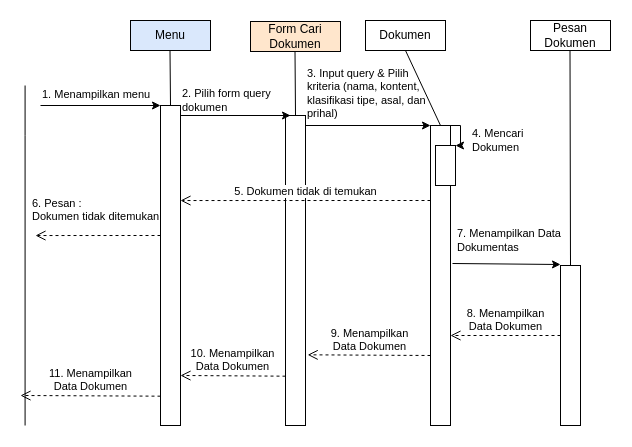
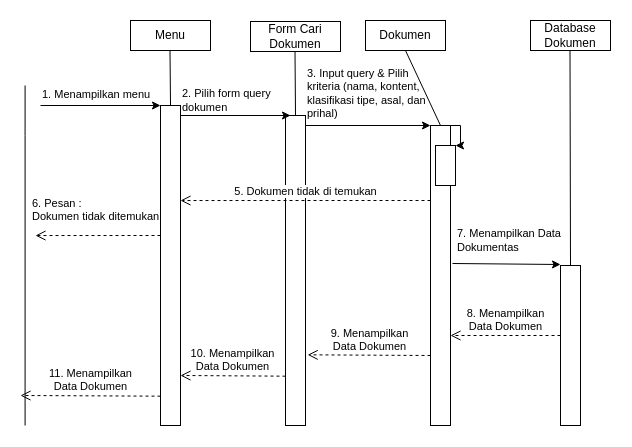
  <mxCell id="0" />
  <mxCell id="1" parent="0" />
- <mxCell id="2" value="Menu" style="rounded=0;whiteSpace=wrap;html=1;fillColor=#dae8fc;" vertex="1" parent="1"><mxGeometry x="130" y="20" width="80" height="30" as="geometry" /></mxCell>
- <mxCell id="3" value="Form Cari Dokumen" style="rounded=0;whiteSpace=wrap;html=1;fillColor=#ffe6cc;" vertex="1" parent="1"><mxGeometry x="250" y="21" width="90" height="30" as="geometry" /></mxCell>
+ <mxCell id="2" value="Menu" style="rounded=0;whiteSpace=wrap;html=1;" vertex="1" parent="1"><mxGeometry x="130" y="20" width="80" height="30" as="geometry" /></mxCell>
+ <mxCell id="3" value="Form Cari Dokumen" style="rounded=0;whiteSpace=wrap;html=1;" vertex="1" parent="1"><mxGeometry x="250" y="21" width="90" height="30" as="geometry" /></mxCell>
  <mxCell id="4" value="Dokumen" style="rounded=0;whiteSpace=wrap;html=1;" vertex="1" parent="1"><mxGeometry x="365" y="20" width="80" height="30" as="geometry" /></mxCell>
- <mxCell id="5" value="Pesan Dokumen" style="rounded=0;whiteSpace=wrap;html=1;" vertex="1" parent="1"><mxGeometry x="530" y="20" width="80" height="30" as="geometry" /></mxCell>
+ <mxCell id="5" value="Database Dokumen" style="rounded=0;whiteSpace=wrap;html=1;" vertex="1" parent="1"><mxGeometry x="530" y="20" width="80" height="30" as="geometry" /></mxCell>
  <mxCell id="6" value="" style="rounded=0;whiteSpace=wrap;html=1;" vertex="1" parent="1"><mxGeometry x="160" y="105" width="20" height="320" as="geometry" /></mxCell>
  <mxCell id="7" value="" style="rounded=0;whiteSpace=wrap;html=1;" vertex="1" parent="1"><mxGeometry x="285" y="115" width="20" height="310" as="geometry" /></mxCell>
  <mxCell id="8" style="edgeStyle=orthogonalEdgeStyle;rounded=0;orthogonalLoop=1;jettySize=auto;html=1;exitX=1;exitY=0;exitDx=0;exitDy=0;entryX=1;entryY=0;entryDx=0;entryDy=0;fontSize=11;" edge="1" parent="1" source="9" target="25"><mxGeometry relative="1" as="geometry"><Array as="points"><mxPoint x="460" y="125" /></Array></mxGeometry></mxCell>
  <mxCell id="9" value="" style="rounded=0;whiteSpace=wrap;html=1;" vertex="1" parent="1"><mxGeometry x="430" y="125" width="20" height="300" as="geometry" /></mxCell>
  <mxCell id="10" value="" style="rounded=0;whiteSpace=wrap;html=1;" vertex="1" parent="1"><mxGeometry x="560" y="265" width="20" height="160" as="geometry" /></mxCell>
  <mxCell id="11" value="" style="endArrow=none;html=1;rounded=0;exitX=0.5;exitY=1;exitDx=0;exitDy=0;entryX=0.5;entryY=0;entryDx=0;entryDy=0;" edge="1" parent="1" source="4" target="9"><mxGeometry width="50" height="50" relative="1" as="geometry"><mxPoint x="370" y="375" as="sourcePoint" /><mxPoint x="460" y="245" as="targetPoint" /></mxGeometry></mxCell>
  <mxCell id="12" value="" style="endArrow=none;html=1;rounded=0;exitX=0.5;exitY=1;exitDx=0;exitDy=0;entryX=0.5;entryY=0;entryDx=0;entryDy=0;" edge="1" parent="1" target="10"><mxGeometry width="50" height="50" relative="1" as="geometry"><mxPoint x="569.5" y="50" as="sourcePoint" /><mxPoint x="569.5" y="145" as="targetPoint" /></mxGeometry></mxCell>
  <mxCell id="13" value="" style="endArrow=none;html=1;rounded=0;exitX=0.5;exitY=1;exitDx=0;exitDy=0;entryX=0.5;entryY=0;entryDx=0;entryDy=0;" edge="1" parent="1" target="7"><mxGeometry width="50" height="50" relative="1" as="geometry"><mxPoint x="294.5" y="51" as="sourcePoint" /><mxPoint x="295" y="125" as="targetPoint" /></mxGeometry></mxCell>
  <mxCell id="14" value="" style="endArrow=none;html=1;rounded=0;exitX=0.5;exitY=1;exitDx=0;exitDy=0;" edge="1" parent="1"><mxGeometry width="50" height="50" relative="1" as="geometry"><mxPoint x="169.5" y="50" as="sourcePoint" /><mxPoint x="170" y="105" as="targetPoint" /></mxGeometry></mxCell>
  <mxCell id="15" value="1. Menampilkan menu" style="text;html=1;strokeColor=none;fillColor=none;align=left;verticalAlign=middle;whiteSpace=wrap;rounded=0;fontSize=11;" vertex="1" parent="1"><mxGeometry x="40" y="79" width="130" height="30" as="geometry" /></mxCell>
  <mxCell id="16" value="2. Pilih form query dokumen" style="text;html=1;strokeColor=none;fillColor=none;align=left;verticalAlign=middle;whiteSpace=wrap;rounded=0;fontSize=11;" vertex="1" parent="1"><mxGeometry x="180" y="85" width="130" height="30" as="geometry" /></mxCell>
- <mxCell id="17" value="&lt;div style=&quot;font-size: 11px;&quot;&gt;&lt;span style=&quot;font-size: 11px;&quot;&gt;4. Mencari&amp;nbsp;&lt;/span&gt;&lt;/div&gt;&lt;div style=&quot;font-size: 11px;&quot;&gt;&lt;span style=&quot;font-size: 11px;&quot;&gt;Dokumen&lt;/span&gt;&lt;/div&gt;" style="text;html=1;strokeColor=none;fillColor=none;align=left;verticalAlign=middle;whiteSpace=wrap;rounded=0;fontSize=11;" vertex="1" parent="1"><mxGeometry x="470" y="125" width="80" height="30" as="geometry" /></mxCell>
  <mxCell id="18" value="&lt;div style=&quot;font-size: 11px&quot;&gt;7. Menampilkan Data&amp;nbsp;&lt;/div&gt;&lt;div style=&quot;font-size: 11px&quot;&gt;Dokumentas&lt;/div&gt;" style="text;html=1;strokeColor=none;fillColor=none;align=left;verticalAlign=middle;whiteSpace=wrap;rounded=0;fontSize=11;" vertex="1" parent="1"><mxGeometry x="455" y="225" width="115" height="30" as="geometry" /></mxCell>
  <mxCell id="19" value="" style="endArrow=none;html=1;rounded=0;" edge="1" parent="1"><mxGeometry width="50" height="50" relative="1" as="geometry"><mxPoint x="24.58" y="425" as="sourcePoint" /><mxPoint x="24.58" y="85" as="targetPoint" /><Array as="points"><mxPoint x="24.58" y="135" /></Array></mxGeometry></mxCell>
  <mxCell id="20" value="" style="endArrow=classic;html=1;rounded=0;entryX=0;entryY=0;entryDx=0;entryDy=0;" edge="1" parent="1" target="6"><mxGeometry width="50" height="50" relative="1" as="geometry"><mxPoint x="40" y="105" as="sourcePoint" /><mxPoint x="90" y="55" as="targetPoint" /><Array as="points" /></mxGeometry></mxCell>
  <mxCell id="21" value="" style="endArrow=classic;html=1;rounded=0;" edge="1" parent="1"><mxGeometry width="50" height="50" relative="1" as="geometry"><mxPoint x="180" y="115" as="sourcePoint" /><mxPoint x="290" y="115" as="targetPoint" /><Array as="points" /></mxGeometry></mxCell>
  <mxCell id="22" value="" style="endArrow=classic;html=1;rounded=0;entryX=0;entryY=0;entryDx=0;entryDy=0;" edge="1" parent="1" target="9"><mxGeometry width="50" height="50" relative="1" as="geometry"><mxPoint x="305" y="125" as="sourcePoint" /><mxPoint x="415" y="125" as="targetPoint" /><Array as="points" /></mxGeometry></mxCell>
  <mxCell id="23" value="" style="endArrow=classic;html=1;rounded=0;exitX=1.1;exitY=0.46;exitDx=0;exitDy=0;exitPerimeter=0;" edge="1" parent="1" source="9"><mxGeometry width="50" height="50" relative="1" as="geometry"><mxPoint x="450" y="264" as="sourcePoint" /><mxPoint x="560" y="264" as="targetPoint" /><Array as="points" /></mxGeometry></mxCell>
  <mxCell id="24" value="&lt;div style=&quot;font-size: 11px;&quot;&gt;&lt;span style=&quot;font-size: 11px;&quot;&gt;3. Input query &amp;amp; Pilih kriteria (nama, kontent, klasifikasi tipe, asal, dan prihal)&lt;/span&gt;&lt;/div&gt;" style="text;html=1;strokeColor=none;fillColor=none;align=left;verticalAlign=middle;whiteSpace=wrap;rounded=0;fontSize=11;" vertex="1" parent="1"><mxGeometry x="305" y="78" width="130" height="30" as="geometry" /></mxCell>
  <mxCell id="25" value="" style="rounded=0;whiteSpace=wrap;html=1;" vertex="1" parent="1"><mxGeometry x="435" y="145" width="20" height="40" as="geometry" /></mxCell>
  <mxCell id="26" value="5. Dokumen tidak di temukan" style="html=1;verticalAlign=bottom;endArrow=open;dashed=1;endSize=8;rounded=0;fontSize=11;exitX=0;exitY=0.25;exitDx=0;exitDy=0;entryX=1;entryY=0.297;entryDx=0;entryDy=0;entryPerimeter=0;" edge="1" parent="1" source="9" target="6"><mxGeometry relative="1" as="geometry"><mxPoint x="410" y="205" as="sourcePoint" /><mxPoint x="190" y="200" as="targetPoint" /></mxGeometry></mxCell>
  <mxCell id="27" value="6. Pesan :&lt;br&gt;&lt;div style=&quot;&quot;&gt;Dokumen tidak ditemukan&lt;/div&gt;" style="html=1;verticalAlign=bottom;endArrow=open;dashed=1;endSize=8;rounded=0;fontSize=11;entryX=1;entryY=0.297;entryDx=0;entryDy=0;entryPerimeter=0;align=left;" edge="1" parent="1"><mxGeometry x="1" y="-11" relative="1" as="geometry"><mxPoint x="160" y="235" as="sourcePoint" /><mxPoint x="35" y="235.04" as="targetPoint" /><mxPoint x="-5" y="1" as="offset" /></mxGeometry></mxCell>
  <mxCell id="28" value="8. Menampilkan&lt;br&gt;Data Dokumen" style="html=1;verticalAlign=bottom;endArrow=open;dashed=1;endSize=8;rounded=0;fontSize=11;exitX=0;exitY=0.25;exitDx=0;exitDy=0;" edge="1" parent="1"><mxGeometry relative="1" as="geometry"><mxPoint x="560" y="335" as="sourcePoint" /><mxPoint x="450" y="335" as="targetPoint" /></mxGeometry></mxCell>
  <mxCell id="29" value="9. Menampilkan&lt;br&gt;Data Dokumen" style="html=1;verticalAlign=bottom;endArrow=open;dashed=1;endSize=8;rounded=0;fontSize=11;exitX=0;exitY=0.25;exitDx=0;exitDy=0;entryX=1.108;entryY=0.772;entryDx=0;entryDy=0;entryPerimeter=0;" edge="1" parent="1" target="7"><mxGeometry relative="1" as="geometry"><mxPoint x="430" y="355" as="sourcePoint" /><mxPoint x="320" y="355" as="targetPoint" /></mxGeometry></mxCell>
  <mxCell id="30" value="10. Menampilkan&lt;br&gt;Data Dokumen" style="html=1;verticalAlign=bottom;endArrow=open;dashed=1;endSize=8;rounded=0;fontSize=11;exitX=0;exitY=0.25;exitDx=0;exitDy=0;" edge="1" parent="1"><mxGeometry relative="1" as="geometry"><mxPoint x="285" y="375.68" as="sourcePoint" /><mxPoint x="180" y="375" as="targetPoint" /></mxGeometry></mxCell>
  <mxCell id="31" value="11. Menampilkan&lt;br&gt;Data Dokumen" style="html=1;verticalAlign=bottom;endArrow=open;dashed=1;endSize=8;rounded=0;fontSize=11;exitX=0;exitY=0.25;exitDx=0;exitDy=0;" edge="1" parent="1"><mxGeometry relative="1" as="geometry"><mxPoint x="160" y="395.68" as="sourcePoint" /><mxPoint x="20" y="395" as="targetPoint" /></mxGeometry></mxCell>
